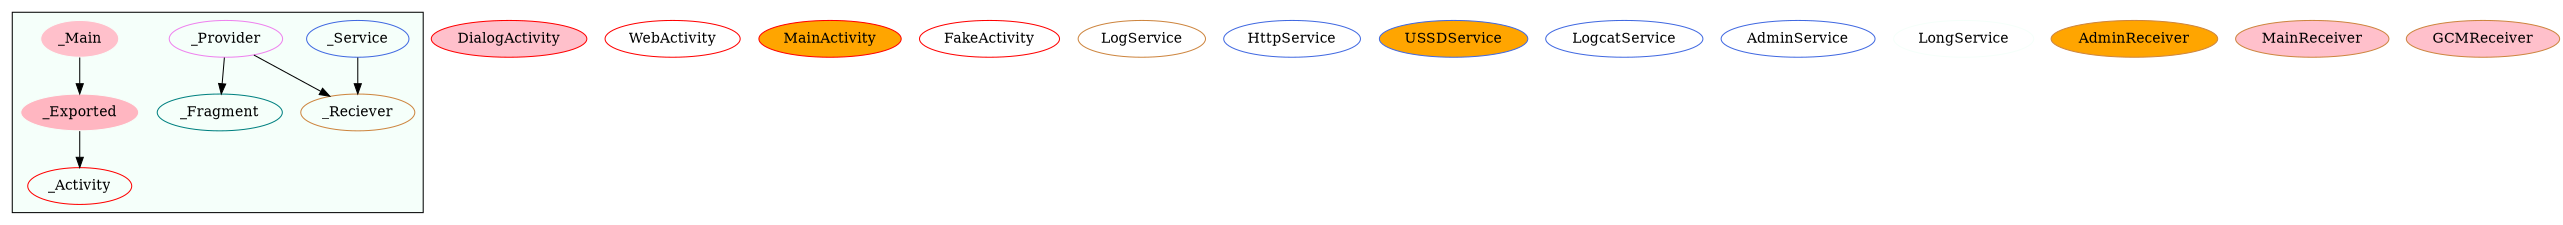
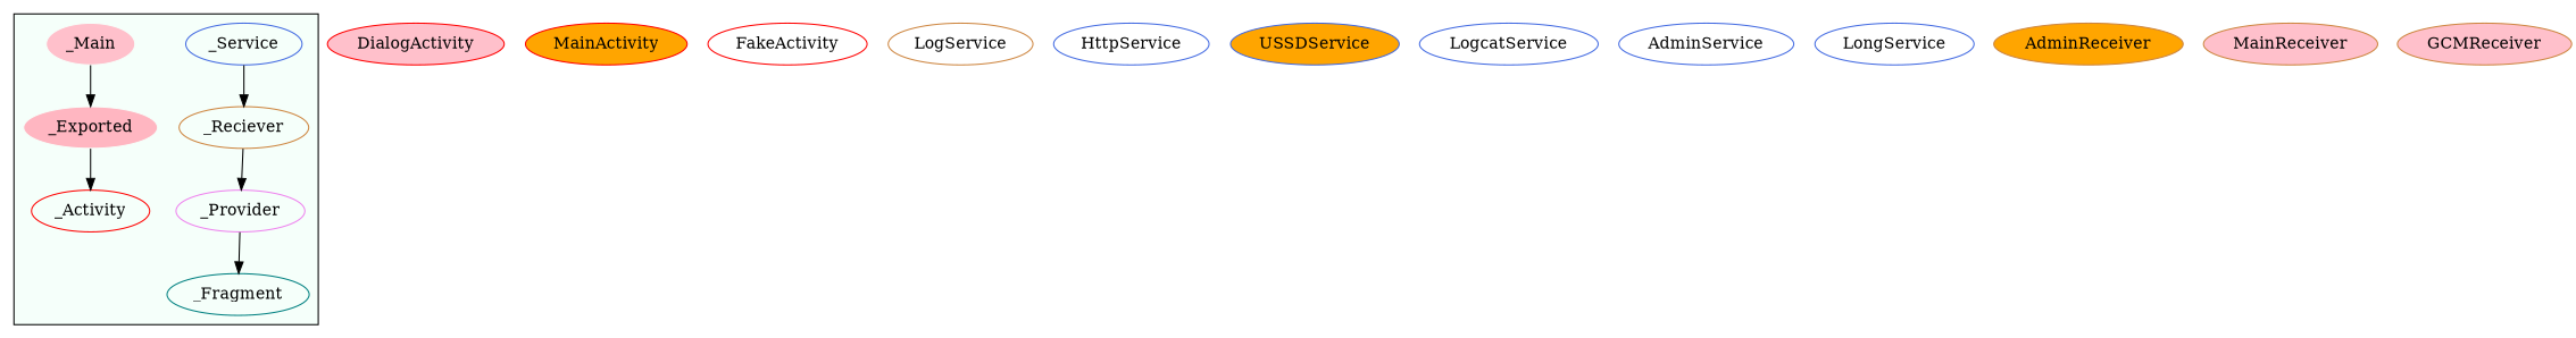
  digraph {
    node [color=royalblue]
    _Activity [color=red]
    _Service
    _Reciever [color=peru]
    _Provider [color=violet]
    _Fragment [color=teal]
    _Main [color=mintcream fillcolor=pink style=filled]
    _Exported [color=mintcream fillcolor=lightpink style=filled]
    DialogActivity [color=red fillcolor=pink style=filled]
-   WebActivity [color=red]
    MainActivity [color=red fillcolor=orange style=filled]
    FakeActivity [color=red]
    LogService [color=peru]
    HttpService
    USSDService [fillcolor=orange style=filled]
    LogcatService
    AdminService
-   LongService [color=mintcream]
+   LongService
    AdminReceiver [color=peru fillcolor=orange style=filled]
    MainReceiver [color=peru fillcolor=pink style=filled]
    GCMReceiver [color=peru fillcolor=pink style=filled]
    subgraph cluster_1 {
      bgcolor=mintcream
      _Activity
      _Service
      _Reciever
      _Provider
      _Fragment
      _Main
      _Exported
    }
    _Service -> _Reciever
-   _Provider -> _Reciever
+   _Reciever -> _Provider
    _Provider -> _Fragment
    _Main -> _Exported
    _Exported -> _Activity
  }
